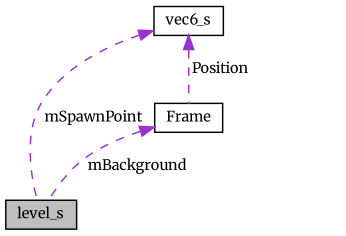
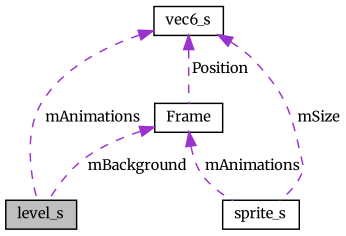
  digraph {
    fontname=Merriweather
    node [color=black fillcolor=white fontname=Merriweather fontsize=10 shape=record style=filled]
    edge [color=darkorchid3 dir=back fontname=Merriweather fontsize=10 labelfontname=Helvetica labelfontsize=10 style=dashed]
    n1 [fillcolor=grey75 fontcolor=black height=0.2 label=level_s width=0.4]
    n2 [height=0.2 label=vec6_s width=0.4]
+   n3 [height=0.2 label=sprite_s width=0.4]
    n4 [height=0.2 label=Frame width=0.4]
-   n2 -> n1 [label=" mSpawnPoint"]
+   n2 -> n1 [label=" mAnimations"]
+   n2 -> n3 [label=" mSize"]
    n2 -> n4 [label=" Position"]
    n4 -> n1 [label=" mBackground"]
+   n4 -> n3 [label=" mAnimations"]
  }
